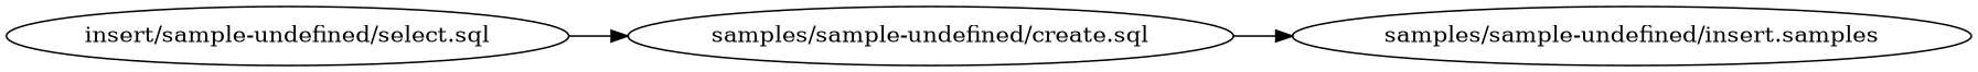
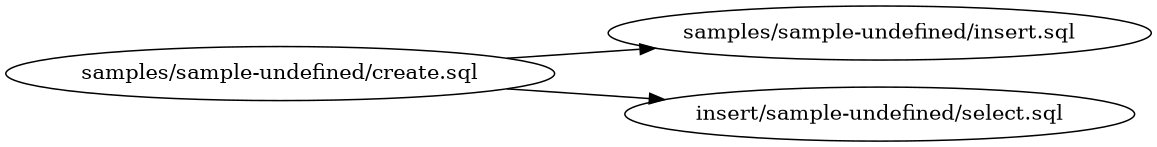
  digraph {
    rankdir=LR
    n1 [label="samples/sample-undefined/create.sql"]
-   n2 [label="samples/sample-undefined/insert.samples"]
+   n2 [label="samples/sample-undefined/insert.sql"]
    n3 [label="insert/sample-undefined/select.sql"]
    n1 -> n2
-   n3 -> n1
+   n1 -> n3
  }
